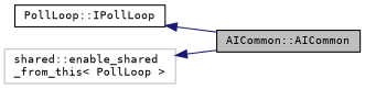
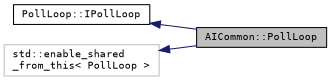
  digraph {
    fontname="DejaVu Sans Mono"
    rankdir=LR
    node [color=black fillcolor=white fontname="DejaVu Sans Mono" fontsize=10 shape=record style=filled]
    edge [color=midnightblue dir=back fontname="DejaVu Sans Mono" fontsize=10 labelfontname=Helvetica labelfontsize=10 style=solid]
-   n1 [fillcolor=grey75 fontcolor=black height=0.2 label="AICommon::AICommon" width=0.4]
+   n1 [fillcolor=grey75 fontcolor=black height=0.2 label="AICommon::PollLoop" width=0.4]
    n2 [height=0.2 label="PollLoop::IPollLoop" width=0.4]
-   n3 [color=grey75 height=0.2 label="shared::enable_shared\l_from_this\< PollLoop \>" width=0.4]
+   n3 [color=grey75 height=0.2 label="std::enable_shared\l_from_this\< PollLoop \>" width=0.4]
    n2 -> n1
    n3 -> n1
  }
